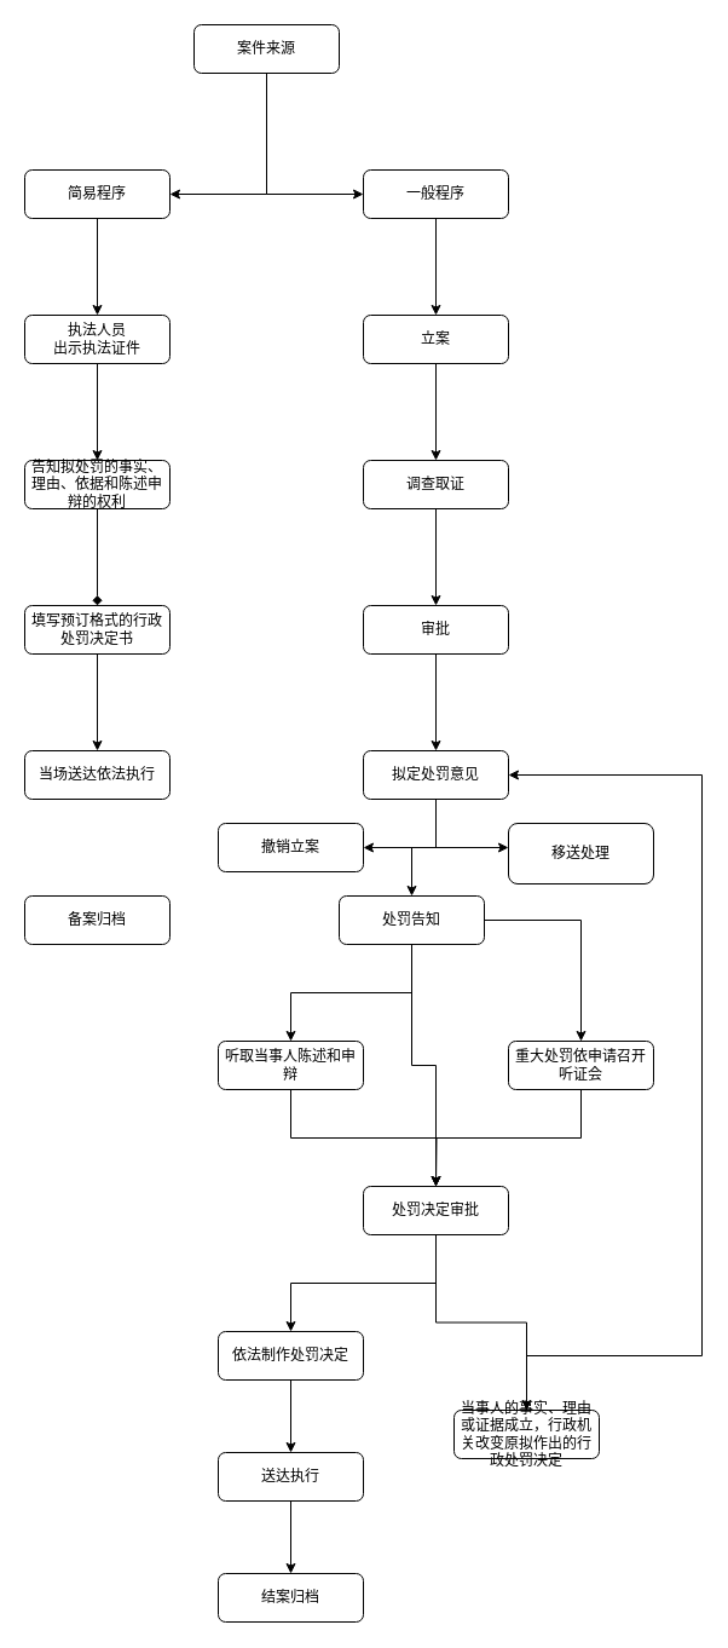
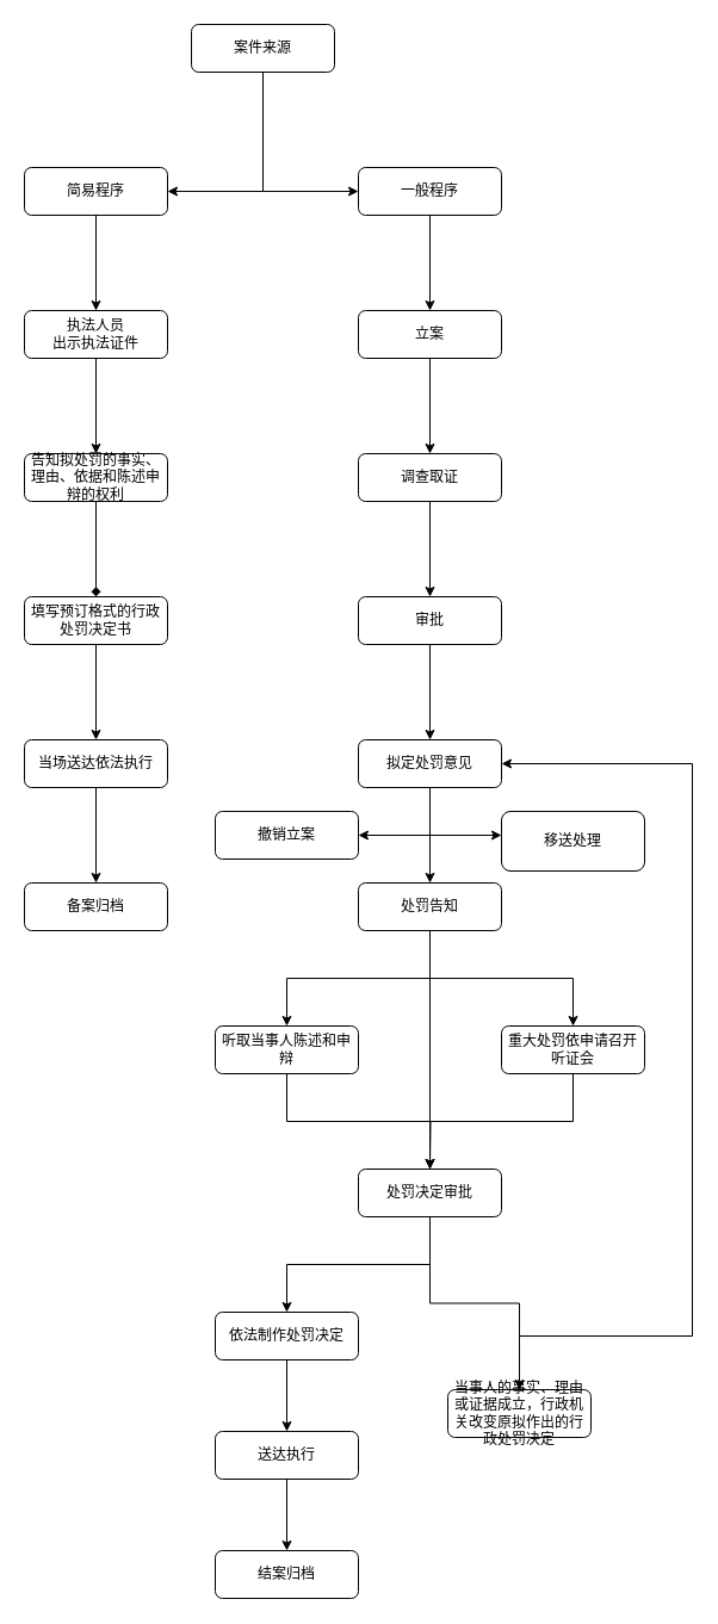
  <mxCell id="0" />
  <mxCell id="1" parent="0" />
  <mxCell id="2" value="" style="edgeStyle=orthogonalEdgeStyle;rounded=0;orthogonalLoop=1;jettySize=auto;html=1;fontSize=20;" edge="1" parent="1" source="4" target="6"><mxGeometry relative="1" as="geometry"><Array as="points"><mxPoint x="220" y="160" /></Array></mxGeometry></mxCell>
  <mxCell id="3" value="" style="edgeStyle=orthogonalEdgeStyle;rounded=0;orthogonalLoop=1;jettySize=auto;html=1;fontSize=20;" edge="1" parent="1" source="4" target="10"><mxGeometry relative="1" as="geometry"><Array as="points"><mxPoint x="220" y="160" /></Array></mxGeometry></mxCell>
  <mxCell id="4" value="案件来源" style="rounded=1;whiteSpace=wrap;html=1;fontSize=12;glass=0;strokeWidth=1;shadow=0;" vertex="1" parent="1"><mxGeometry x="160" y="20" width="120" height="40" as="geometry" /></mxCell>
  <mxCell id="5" value="" style="edgeStyle=orthogonalEdgeStyle;rounded=0;orthogonalLoop=1;jettySize=auto;html=1;fontSize=20;" edge="1" parent="1" source="6" target="8"><mxGeometry relative="1" as="geometry" /></mxCell>
  <mxCell id="6" value="简易程序" style="rounded=1;whiteSpace=wrap;html=1;fontSize=12;glass=0;strokeWidth=1;shadow=0;" vertex="1" parent="1"><mxGeometry x="20" y="140" width="120" height="40" as="geometry" /></mxCell>
  <mxCell id="7" value="" style="edgeStyle=orthogonalEdgeStyle;rounded=0;orthogonalLoop=1;jettySize=auto;html=1;fontSize=20;" edge="1" parent="1" source="8" target="40"><mxGeometry relative="1" as="geometry" /></mxCell>
  <mxCell id="8" value="执法人员&lt;br&gt;出示执法证件" style="rounded=1;whiteSpace=wrap;html=1;fontSize=12;glass=0;strokeWidth=1;shadow=0;" vertex="1" parent="1"><mxGeometry x="20" y="260" width="120" height="40" as="geometry" /></mxCell>
  <mxCell id="9" value="" style="edgeStyle=orthogonalEdgeStyle;rounded=0;orthogonalLoop=1;jettySize=auto;html=1;fontSize=20;" edge="1" parent="1" source="10" target="12"><mxGeometry relative="1" as="geometry" /></mxCell>
  <mxCell id="10" value="一般程序" style="rounded=1;whiteSpace=wrap;html=1;fontSize=12;glass=0;strokeWidth=1;shadow=0;" vertex="1" parent="1"><mxGeometry x="300" y="140" width="120" height="40" as="geometry" /></mxCell>
  <mxCell id="11" value="" style="edgeStyle=orthogonalEdgeStyle;rounded=0;orthogonalLoop=1;jettySize=auto;html=1;fontSize=20;" edge="1" parent="1" source="12" target="14"><mxGeometry relative="1" as="geometry" /></mxCell>
  <mxCell id="12" value="立案" style="rounded=1;whiteSpace=wrap;html=1;fontSize=12;glass=0;strokeWidth=1;shadow=0;" vertex="1" parent="1"><mxGeometry x="300" y="260" width="120" height="40" as="geometry" /></mxCell>
  <mxCell id="13" value="" style="edgeStyle=orthogonalEdgeStyle;rounded=0;orthogonalLoop=1;jettySize=auto;html=1;fontSize=20;" edge="1" parent="1" source="14" target="16"><mxGeometry relative="1" as="geometry" /></mxCell>
  <mxCell id="14" value="调查取证" style="rounded=1;whiteSpace=wrap;html=1;fontSize=12;glass=0;strokeWidth=1;shadow=0;" vertex="1" parent="1"><mxGeometry x="300" y="380" width="120" height="40" as="geometry" /></mxCell>
  <mxCell id="15" value="" style="edgeStyle=orthogonalEdgeStyle;rounded=0;orthogonalLoop=1;jettySize=auto;html=1;fontSize=20;" edge="1" parent="1" source="16" target="20"><mxGeometry relative="1" as="geometry" /></mxCell>
  <mxCell id="16" value="审批" style="rounded=1;whiteSpace=wrap;html=1;fontSize=12;glass=0;strokeWidth=1;shadow=0;" vertex="1" parent="1"><mxGeometry x="300" y="500" width="120" height="40" as="geometry" /></mxCell>
  <mxCell id="17" value="" style="edgeStyle=orthogonalEdgeStyle;rounded=0;orthogonalLoop=1;jettySize=auto;html=1;fontSize=20;" edge="1" parent="1" source="20" target="24"><mxGeometry relative="1" as="geometry" /></mxCell>
  <mxCell id="18" value="" style="edgeStyle=orthogonalEdgeStyle;rounded=0;orthogonalLoop=1;jettySize=auto;html=1;fontSize=20;" edge="1" parent="1" source="20" target="26"><mxGeometry relative="1" as="geometry"><Array as="points"><mxPoint x="360" y="700" /></Array></mxGeometry></mxCell>
  <mxCell id="19" style="edgeStyle=orthogonalEdgeStyle;rounded=0;orthogonalLoop=1;jettySize=auto;html=1;exitX=0.5;exitY=1;exitDx=0;exitDy=0;entryX=1;entryY=0.5;entryDx=0;entryDy=0;fontSize=20;" edge="1" parent="1" source="20" target="25"><mxGeometry relative="1" as="geometry" /></mxCell>
  <mxCell id="20" value="拟定处罚意见" style="rounded=1;whiteSpace=wrap;html=1;fontSize=12;glass=0;strokeWidth=1;shadow=0;" vertex="1" parent="1"><mxGeometry x="300" y="620" width="120" height="40" as="geometry" /></mxCell>
  <mxCell id="21" value="" style="edgeStyle=orthogonalEdgeStyle;rounded=0;orthogonalLoop=1;jettySize=auto;html=1;fontSize=20;entryX=0.5;entryY=0;entryDx=0;entryDy=0;" edge="1" parent="1" source="24" target="33"><mxGeometry relative="1" as="geometry"><mxPoint x="360" y="860" as="targetPoint" /></mxGeometry></mxCell>
  <mxCell id="22" value="" style="edgeStyle=orthogonalEdgeStyle;rounded=0;orthogonalLoop=1;jettySize=auto;html=1;fontSize=20;" edge="1" parent="1" source="24" target="28"><mxGeometry relative="1" as="geometry" /></mxCell>
  <mxCell id="23" value="" style="edgeStyle=orthogonalEdgeStyle;rounded=0;orthogonalLoop=1;jettySize=auto;html=1;fontSize=20;" edge="1" parent="1" source="24" target="30"><mxGeometry relative="1" as="geometry" /></mxCell>
- <mxCell id="24" value="处罚告知" style="rounded=1;whiteSpace=wrap;html=1;fontSize=12;glass=0;strokeWidth=1;shadow=0;" vertex="1" parent="1"><mxGeometry x="280" y="740" width="120" height="40" as="geometry" /></mxCell>
+ <mxCell id="24" value="处罚告知" style="rounded=1;whiteSpace=wrap;html=1;fontSize=12;glass=0;strokeWidth=1;shadow=0;" vertex="1" parent="1"><mxGeometry x="300" y="740" width="120" height="40" as="geometry" /></mxCell>
  <mxCell id="25" value="撤销立案" style="rounded=1;whiteSpace=wrap;html=1;fontSize=12;glass=0;strokeWidth=1;shadow=0;" vertex="1" parent="1"><mxGeometry x="180" y="680" width="120" height="40" as="geometry" /></mxCell>
  <mxCell id="26" value="移送处理" style="rounded=1;whiteSpace=wrap;html=1;fontSize=12;glass=0;strokeWidth=1;shadow=0;" vertex="1" parent="1"><mxGeometry x="420" y="680" width="120" height="50" as="geometry" /></mxCell>
  <mxCell id="27" style="edgeStyle=orthogonalEdgeStyle;rounded=0;orthogonalLoop=1;jettySize=auto;html=1;exitX=0.5;exitY=1;exitDx=0;exitDy=0;entryX=0.5;entryY=0;entryDx=0;entryDy=0;fontSize=20;" edge="1" parent="1" source="28" target="33"><mxGeometry relative="1" as="geometry" /></mxCell>
  <mxCell id="28" value="听取当事人陈述和申辩" style="rounded=1;whiteSpace=wrap;html=1;fontSize=12;glass=0;strokeWidth=1;shadow=0;" vertex="1" parent="1"><mxGeometry x="180" y="860" width="120" height="40" as="geometry" /></mxCell>
  <mxCell id="29" style="edgeStyle=orthogonalEdgeStyle;rounded=0;orthogonalLoop=1;jettySize=auto;html=1;fontSize=20;exitX=0.5;exitY=1;exitDx=0;exitDy=0;" edge="1" parent="1" source="30"><mxGeometry relative="1" as="geometry"><mxPoint x="360" y="980" as="targetPoint" /></mxGeometry></mxCell>
  <mxCell id="30" value="重大处罚依申请召开听证会" style="rounded=1;whiteSpace=wrap;html=1;fontSize=12;glass=0;strokeWidth=1;shadow=0;" vertex="1" parent="1"><mxGeometry x="420" y="860" width="120" height="40" as="geometry" /></mxCell>
  <mxCell id="31" value="" style="edgeStyle=orthogonalEdgeStyle;rounded=0;orthogonalLoop=1;jettySize=auto;html=1;fontSize=20;" edge="1" parent="1" source="33" target="35"><mxGeometry relative="1" as="geometry" /></mxCell>
  <mxCell id="32" value="" style="edgeStyle=orthogonalEdgeStyle;rounded=0;orthogonalLoop=1;jettySize=auto;html=1;fontSize=20;" edge="1" parent="1" source="33" target="47"><mxGeometry relative="1" as="geometry" /></mxCell>
  <mxCell id="33" value="处罚决定审批" style="rounded=1;whiteSpace=wrap;html=1;fontSize=12;glass=0;strokeWidth=1;shadow=0;" vertex="1" parent="1"><mxGeometry x="300" y="980" width="120" height="40" as="geometry" /></mxCell>
  <mxCell id="34" value="" style="edgeStyle=orthogonalEdgeStyle;rounded=0;orthogonalLoop=1;jettySize=auto;html=1;fontSize=20;" edge="1" parent="1" source="35" target="37"><mxGeometry relative="1" as="geometry" /></mxCell>
  <mxCell id="35" value="依法制作处罚决定" style="rounded=1;whiteSpace=wrap;html=1;fontSize=12;glass=0;strokeWidth=1;shadow=0;" vertex="1" parent="1"><mxGeometry x="180" y="1100" width="120" height="40" as="geometry" /></mxCell>
  <mxCell id="36" value="" style="edgeStyle=orthogonalEdgeStyle;rounded=0;orthogonalLoop=1;jettySize=auto;html=1;fontSize=20;" edge="1" parent="1" source="37" target="38"><mxGeometry relative="1" as="geometry" /></mxCell>
  <mxCell id="37" value="送达执行" style="rounded=1;whiteSpace=wrap;html=1;fontSize=12;glass=0;strokeWidth=1;shadow=0;" vertex="1" parent="1"><mxGeometry x="180" y="1200" width="120" height="40" as="geometry" /></mxCell>
  <mxCell id="38" value="结案归档" style="rounded=1;whiteSpace=wrap;html=1;fontSize=12;glass=0;strokeWidth=1;shadow=0;" vertex="1" parent="1"><mxGeometry x="180" y="1300" width="120" height="40" as="geometry" /></mxCell>
  <mxCell id="39" value="" style="edgeStyle=orthogonalEdgeStyle;rounded=0;orthogonalLoop=1;jettySize=auto;html=1;fontSize=20;endArrow=diamond;" edge="1" parent="1" source="40" target="42"><mxGeometry relative="1" as="geometry" /></mxCell>
  <mxCell id="40" value="告知拟处罚的事实、理由、依据和陈述申辩的权利" style="rounded=1;whiteSpace=wrap;html=1;fontSize=12;glass=0;strokeWidth=1;shadow=0;" vertex="1" parent="1"><mxGeometry x="20" y="380" width="120" height="40" as="geometry" /></mxCell>
  <mxCell id="41" value="" style="edgeStyle=orthogonalEdgeStyle;rounded=0;orthogonalLoop=1;jettySize=auto;html=1;fontSize=20;" edge="1" parent="1" source="42" target="44"><mxGeometry relative="1" as="geometry" /></mxCell>
  <mxCell id="42" value="填写预订格式的行政处罚决定书" style="rounded=1;whiteSpace=wrap;html=1;fontSize=12;glass=0;strokeWidth=1;shadow=0;" vertex="1" parent="1"><mxGeometry x="20" y="500" width="120" height="40" as="geometry" /></mxCell>
+ <mxCell id="43" value="" style="edgeStyle=orthogonalEdgeStyle;rounded=0;orthogonalLoop=1;jettySize=auto;html=1;fontSize=20;" edge="1" parent="1" source="44" target="45"><mxGeometry relative="1" as="geometry" /></mxCell>
  <mxCell id="44" value="当场送达依法执行" style="rounded=1;whiteSpace=wrap;html=1;fontSize=12;glass=0;strokeWidth=1;shadow=0;" vertex="1" parent="1"><mxGeometry x="20" y="620" width="120" height="40" as="geometry" /></mxCell>
  <mxCell id="45" value="备案归档" style="rounded=1;whiteSpace=wrap;html=1;fontSize=12;glass=0;strokeWidth=1;shadow=0;" vertex="1" parent="1"><mxGeometry x="20" y="740" width="120" height="40" as="geometry" /></mxCell>
  <mxCell id="46" style="edgeStyle=orthogonalEdgeStyle;rounded=0;orthogonalLoop=1;jettySize=auto;html=1;entryX=1;entryY=0.5;entryDx=0;entryDy=0;fontSize=20;" edge="1" parent="1" source="47" target="20"><mxGeometry relative="1" as="geometry"><Array as="points"><mxPoint x="580" y="1120" /><mxPoint x="580" y="640" /></Array></mxGeometry></mxCell>
  <mxCell id="47" value="当事人的事实、理由或证据成立，行政机关改变原拟作出的行政处罚决定" style="rounded=1;whiteSpace=wrap;html=1;fontSize=12;glass=0;strokeWidth=1;shadow=0;" vertex="1" parent="1"><mxGeometry x="375" y="1165" width="120" height="40" as="geometry" /></mxCell>
